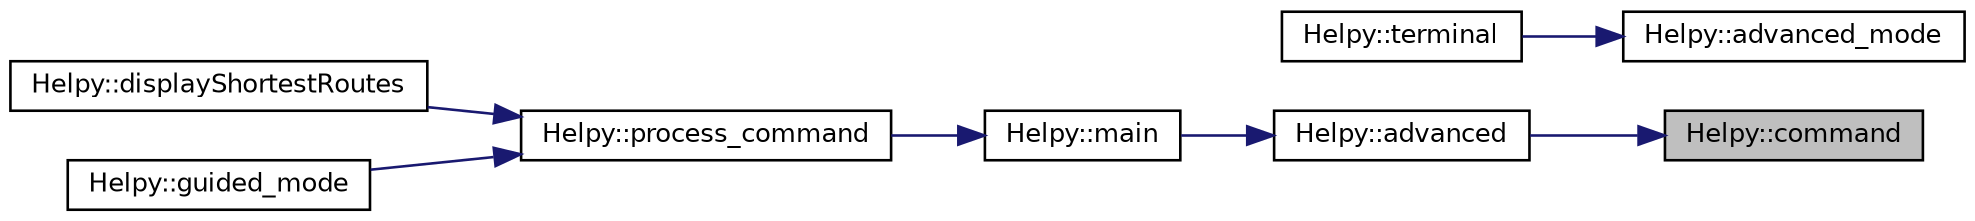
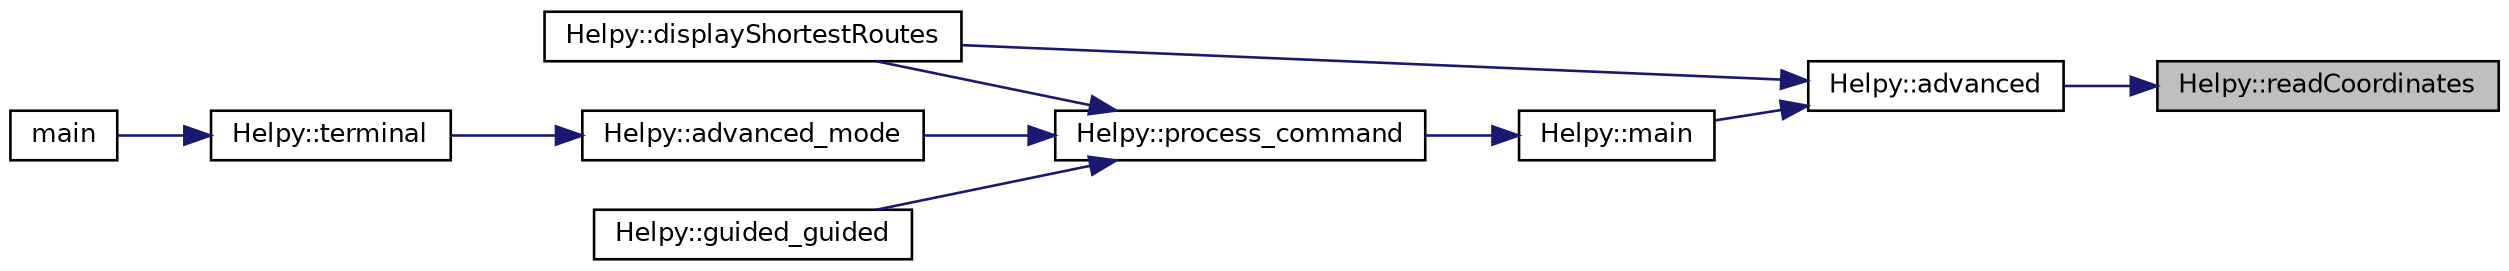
  digraph {
    rankdir=RL
    node [color=black fillcolor=white fontname=Helvetica fontsize=10 shape=record style=filled]
    edge [color=midnightblue dir=back fontname=Helvetica fontsize=10 labelfontname=Helvetica labelfontsize=10 style=solid]
-   n1 [fillcolor=grey75 fontcolor=black height=0.2 label="Helpy::command" width=0.4]
+   n1 [fillcolor=grey75 fontcolor=black height=0.2 label="Helpy::readCoordinates" width=0.4]
    n2 [height=0.2 label="Helpy::advanced" width=0.4]
    n3 [height=0.2 label="Helpy::main" width=0.4]
    n4 [height=0.2 label="Helpy::displayShortestRoutes" width=0.4]
    n5 [height=0.2 label="Helpy::process_command" width=0.4]
    n6 [height=0.2 label="Helpy::advanced_mode" width=0.4]
-   n7 [height=0.2 label="Helpy::guided_mode" width=0.4]
+   n7 [height=0.2 label="Helpy::guided_guided" width=0.4]
    n8 [height=0.2 label="Helpy::terminal" width=0.4]
+   n9 [height=0.2 label=main width=0.4]
    n1 -> n2
    n2 -> n3
+   n2 -> n4
    n3 -> n5
    n5 -> n4
+   n5 -> n6
    n5 -> n7
    n6 -> n8
+   n8 -> n9
  }
